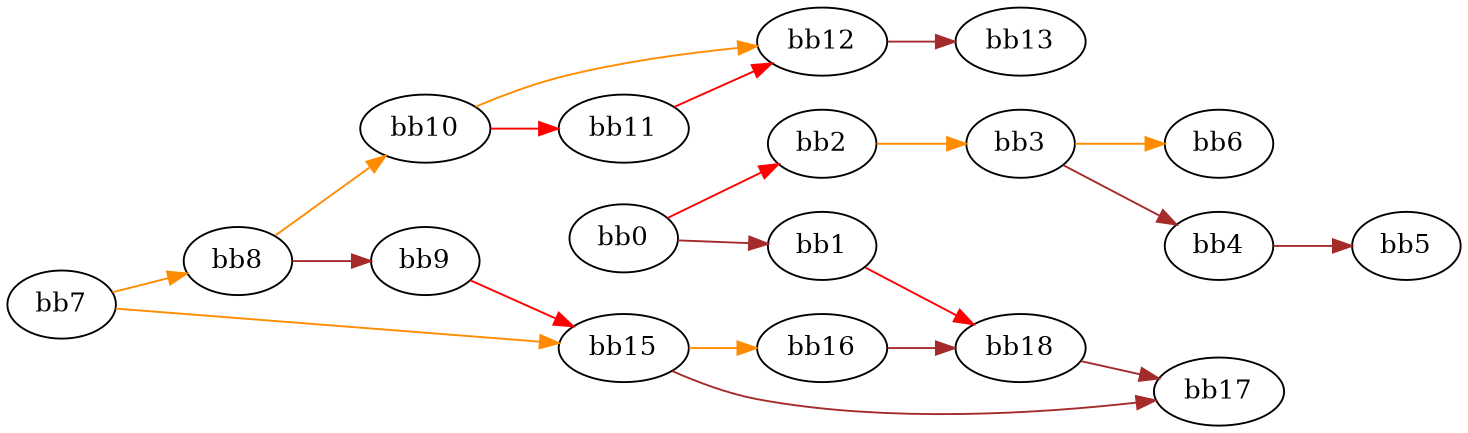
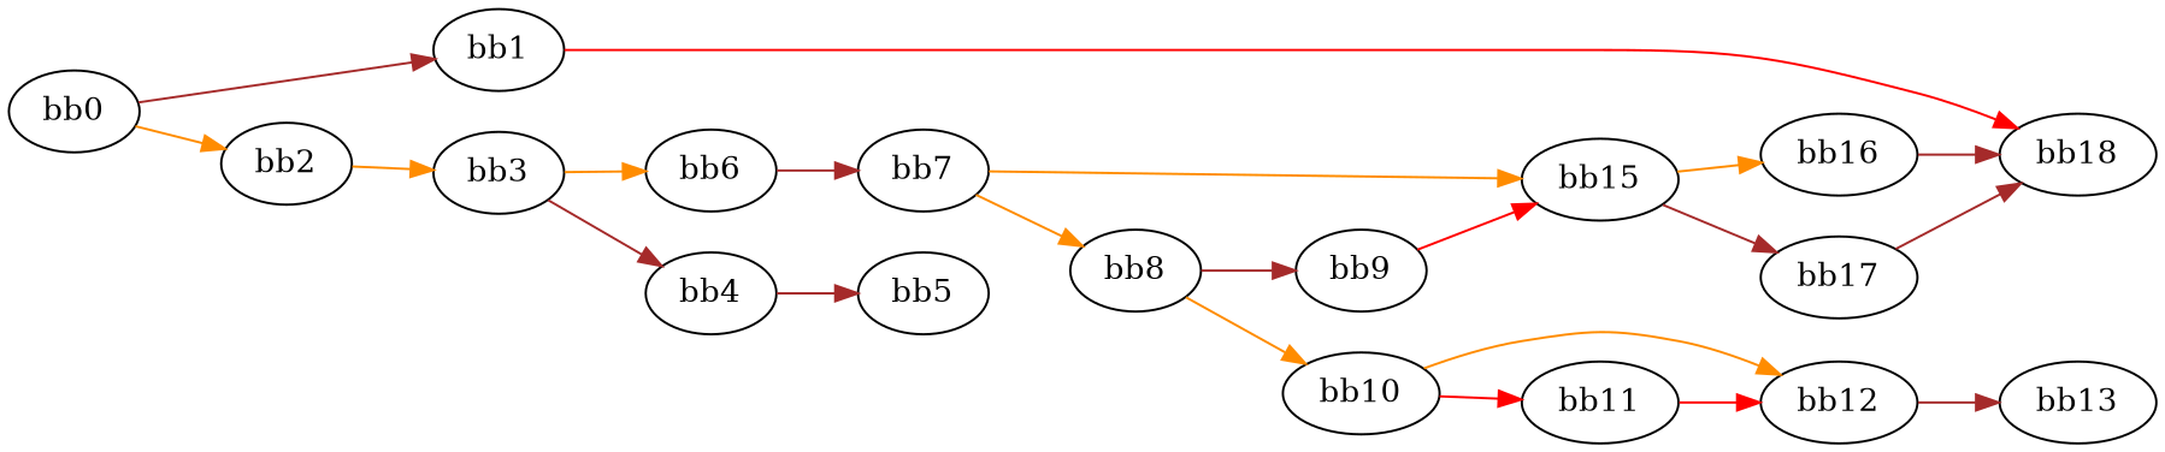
  digraph {
    rankdir=LR
    edge [color=brown]
    n1 [label=bb0]
    n2 [label=bb1]
    n3 [label=bb2]
    n4 [label=bb18]
    n5 [label=bb3]
    n6 [label=bb4]
    n7 [label=bb6]
    n8 [label=bb5]
    n9 [label=bb7]
    n10 [label=bb8]
    n11 [label=bb15]
    n12 [label=bb9]
    n13 [label=bb10]
    n14 [label=bb16]
    n15 [label=bb17]
    n16 [label=bb11]
    n17 [label=bb12]
    n18 [label=bb13]
    n1 -> n2
-   n1 -> n3 [color=red]
+   n1 -> n3 [color=darkorange]
    n2 -> n4 [color=red]
    n3 -> n5 [color=darkorange]
    n5 -> n6
    n5 -> n7 [color=darkorange]
    n6 -> n8
+   n7 -> n9
    n9 -> n10 [color=darkorange]
    n9 -> n11 [color=darkorange]
    n10 -> n12
    n10 -> n13 [color=darkorange]
    n11 -> n14 [color=darkorange]
    n11 -> n15
    n12 -> n11 [color=red]
    n13 -> n16 [color=red]
    n13 -> n17 [color=darkorange]
    n14 -> n4
-   n4 -> n15
+   n15 -> n4
    n16 -> n17 [color=red]
    n17 -> n18
  }
